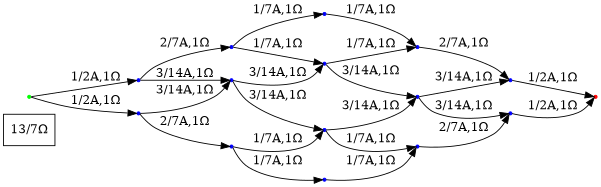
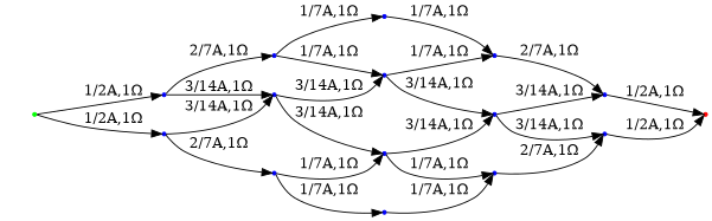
  digraph {
    rankdir=LR
    node [shape=point color=blue]
-   n1 [label="13/7Ω" shape=rectangle color=""]
    1 [color=green]
    2
    3
    5
    6
    4
    9
    10
    8
    7
    13
    12
    11
    15
    14
    16 [color=red]
    1 -> 2 [label="1/2A,1Ω"]
    1 -> 3 [label="1/2A,1Ω"]
    2 -> 5 [label="3/14A,1Ω"]
    2 -> 6 [label="2/7A,1Ω"]
    3 -> 5 [label="3/14A,1Ω"]
    3 -> 4 [label="2/7A,1Ω"]
    5 -> 9 [label="3/14A,1Ω"]
    5 -> 8 [label="3/14A,1Ω"]
    6 -> 8 [label="1/7A,1Ω"]
    6 -> 7 [label="1/7A,1Ω"]
    4 -> 9 [label="1/7A,1Ω"]
    4 -> 10 [label="1/7A,1Ω"]
    9 -> 12 [label="3/14A,1Ω"]
    9 -> 11 [label="1/7A,1Ω"]
    10 -> 11 [label="1/7A,1Ω"]
    8 -> 13 [label="1/7A,1Ω"]
    8 -> 12 [label="3/14A,1Ω"]
    7 -> 13 [label="1/7A,1Ω"]
    13 -> 14 [label="2/7A,1Ω"]
    12 -> 15 [label="3/14A,1Ω"]
    12 -> 14 [label="3/14A,1Ω"]
    11 -> 15 [label="2/7A,1Ω"]
    15 -> 16 [label="1/2A,1Ω"]
    14 -> 16 [label="1/2A,1Ω"]
  }
